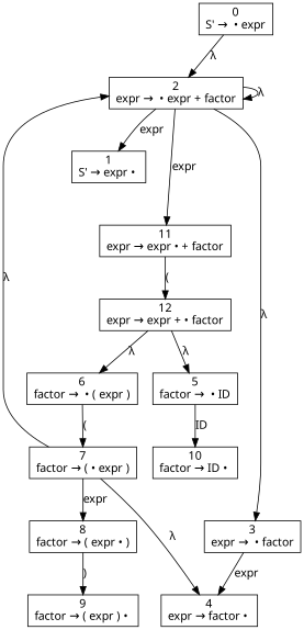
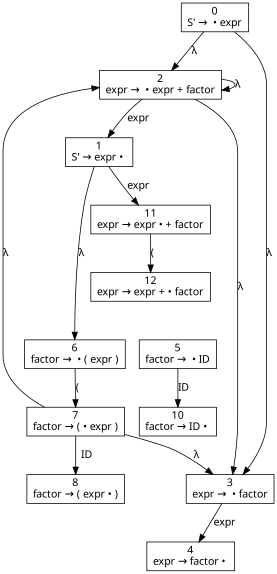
  digraph {
    fontname="Noto Sans"
    node [fontname="Noto Sans" shape=box]
    edge [fontname="Noto Sans"]
    n1 [label=<0<br />S' →  • expr>]
    n2 [label=<2<br />expr →  • expr + factor>]
    n3 [label=<3<br />expr →  • factor>]
    n4 [label=<1<br />S' → expr • >]
    n5 [label=<11<br />expr → expr • + factor>]
    n6 [label=<4<br />expr → factor • >]
    n7 [label=<12<br />expr → expr + • factor>]
    n8 [label=<5<br />factor →  • ID>]
    n9 [label=<10<br />factor → ID • >]
    n10 [label=<6<br />factor →  • ( expr )>]
    n11 [label=<7<br />factor → ( • expr )>]
    n12 [label=<8<br />factor → ( expr • )>]
-   n13 [label=<9<br />factor → ( expr ) • >]
    n1 -> n2 [label=<&lambda;>]
+   n1 -> n3 [label=<&lambda;>]
    n2 -> n2 [label=<&lambda;>]
    n2 -> n3 [label=<&lambda;>]
    n2 -> n4 [label=expr]
-   n2 -> n5 [label=expr]
+   n4 -> n5 [label=expr]
    n3 -> n6 [label=expr]
    n5 -> n7 [label="("]
-   n7 -> n8 [label=<&lambda;>]
-   n7 -> n10 [label=<&lambda;>]
+   n4 -> n10 [label=<&lambda;>]
    n8 -> n9 [label=ID]
    n10 -> n11 [label="("]
    n11 -> n2 [label=<&lambda;>]
-   n11 -> n6 [label=<&lambda;>]
-   n11 -> n12 [label=expr]
-   n12 -> n13 [label=")"]
+   n11 -> n3 [label=<&lambda;>]
+   n11 -> n12 [label=ID]
  }
